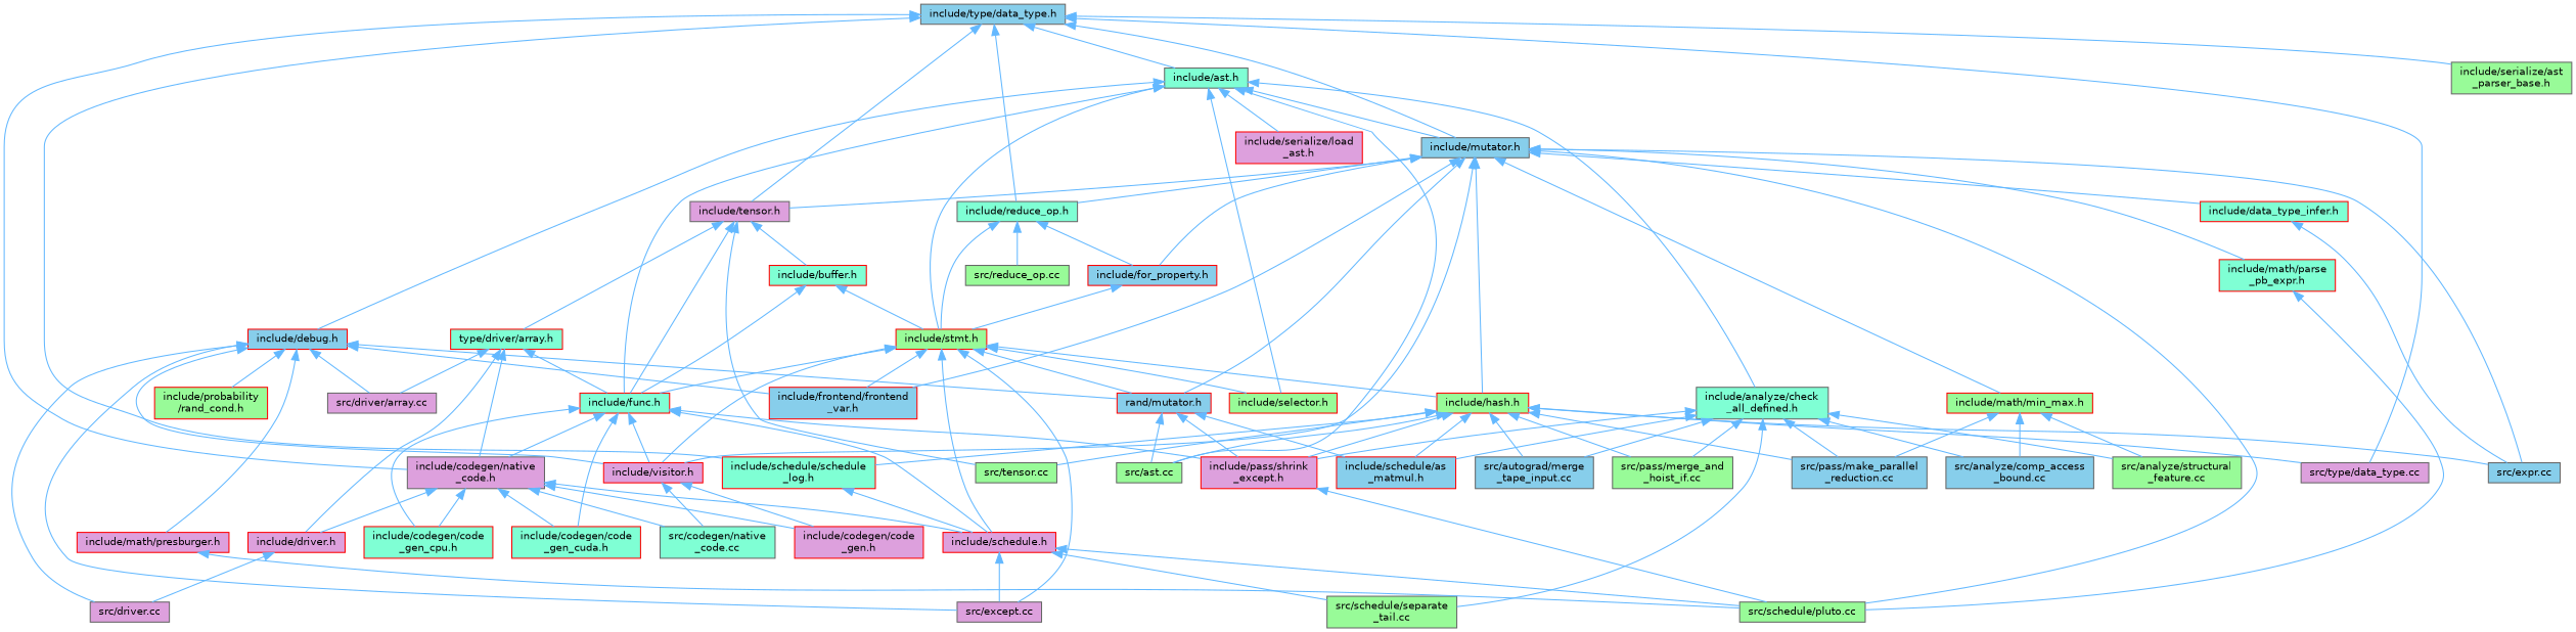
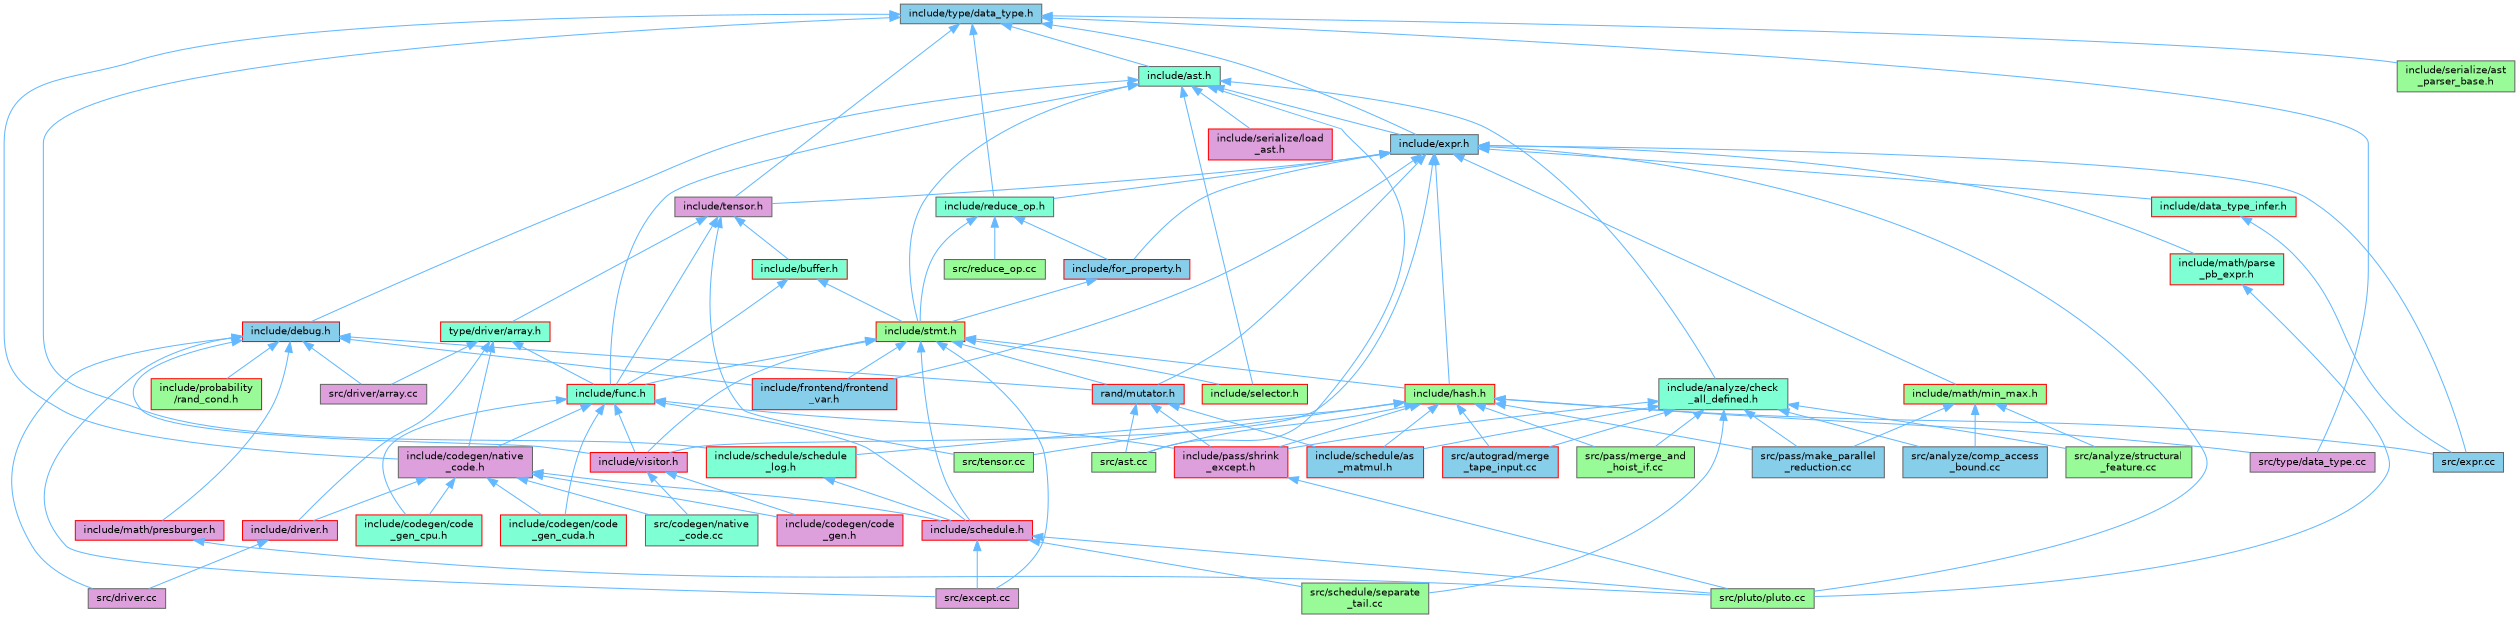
  digraph {
    node [color=red fillcolor=plum fontname=Helvetica fontsize=10 shape=box style=filled]
    edge [color=steelblue1 dir=back fontname=Helvetica fontsize=10 labelfontname=Helvetica labelfontsize=10 style=solid]
    n1 [color=gray40 fillcolor=skyblue fontcolor=black height=0.2 label="include/type/data_type.h" width=0.4]
    n2 [color=grey40 fillcolor=aquamarine height=0.2 label="include/ast.h" width=0.4]
-   n3 [color=grey40 fillcolor=skyblue height=0.2 label="include/mutator.h" width=0.4]
+   n3 [color=grey40 fillcolor=skyblue height=0.2 label="include/expr.h" width=0.4]
    n4 [color=grey40 height=0.2 label="include/codegen/native\l_code.h" width=0.4]
    n5 [color=grey40 height=0.2 label="src/type/data_type.cc" width=0.4]
    n6 [color=grey40 fillcolor=aquamarine height=0.2 label="include/reduce_op.h" width=0.4]
    n7 [color=grey40 height=0.2 label="include/tensor.h" width=0.4]
    n8 [color=grey40 fillcolor=palegreen height=0.2 label="include/serialize/ast\l_parser_base.h" width=0.4]
    n9 [fillcolor=aquamarine height=0.2 label="include/schedule/schedule\l_log.h" width=0.4]
    n10 [color=grey40 fillcolor=aquamarine height=0.2 label="include/analyze/check\l_all_defined.h" width=0.4]
    n11 [fillcolor=skyblue height=0.2 label="include/debug.h" width=0.4]
    n12 [color=grey40 fillcolor=palegreen height=0.2 label="src/ast.cc" width=0.4]
    n13 [fillcolor=palegreen height=0.2 label="include/stmt.h" width=0.4]
    n14 [fillcolor=aquamarine height=0.2 label="include/func.h" width=0.4]
    n15 [fillcolor=palegreen height=0.2 label="include/selector.h" width=0.4]
    n16 [height=0.2 label="include/serialize/load\l_ast.h" width=0.4]
-   n17 [color=grey40 fillcolor=palegreen height=0.2 label="src/schedule/pluto.cc" width=0.4]
+   n17 [color=grey40 fillcolor=palegreen height=0.2 label="src/pluto/pluto.cc" width=0.4]
    n18 [fillcolor=skyblue height=0.2 label="include/frontend/frontend\l_var.h" width=0.4]
    n19 [fillcolor=skyblue height=0.2 label="rand/mutator.h" width=0.4]
    n20 [height=0.2 label="include/visitor.h" width=0.4]
    n21 [fillcolor=aquamarine height=0.2 label="include/data_type_infer.h" width=0.4]
    n22 [color=grey40 fillcolor=skyblue height=0.2 label="src/expr.cc" width=0.4]
    n23 [fillcolor=skyblue height=0.2 label="include/for_property.h" width=0.4]
    n24 [fillcolor=palegreen height=0.2 label="include/hash.h" width=0.4]
    n25 [fillcolor=palegreen height=0.2 label="include/math/min_max.h" width=0.4]
    n26 [fillcolor=aquamarine height=0.2 label="include/math/parse\l_pb_expr.h" width=0.4]
    n27 [height=0.2 label="include/codegen/code\l_gen.h" width=0.4]
    n28 [color=grey40 fillcolor=aquamarine height=0.2 label="src/codegen/native\l_code.cc" width=0.4]
    n29 [height=0.2 label="include/schedule.h" width=0.4]
    n30 [fillcolor=aquamarine height=0.2 label="include/codegen/code\l_gen_cpu.h" width=0.4]
    n31 [fillcolor=aquamarine height=0.2 label="include/codegen/code\l_gen_cuda.h" width=0.4]
    n32 [height=0.2 label="include/driver.h" width=0.4]
    n33 [color=grey40 fillcolor=palegreen height=0.2 label="src/reduce_op.cc" width=0.4]
    n34 [color=grey40 fillcolor=palegreen height=0.2 label="src/tensor.cc" width=0.4]
    n35 [fillcolor=aquamarine height=0.2 label="include/buffer.h" width=0.4]
    n36 [fillcolor=aquamarine height=0.2 label="type/driver/array.h" width=0.4]
    n37 [height=0.2 label="include/pass/shrink\l_except.h" width=0.4]
    n38 [fillcolor=skyblue height=0.2 label="include/schedule/as\l_matmul.h" width=0.4]
    n39 [color=grey40 fillcolor=skyblue height=0.2 label="src/analyze/comp_access\l_bound.cc" width=0.4]
    n40 [color=grey40 fillcolor=palegreen height=0.2 label="src/analyze/structural\l_feature.cc" width=0.4]
-   n41 [color=grey40 fillcolor=skyblue height=0.2 label="src/autograd/merge\l_tape_input.cc" width=0.4]
+   n41 [fillcolor=skyblue height=0.2 label="src/autograd/merge\l_tape_input.cc" width=0.4]
    n42 [color=grey40 fillcolor=skyblue height=0.2 label="src/pass/make_parallel\l_reduction.cc" width=0.4]
    n43 [color=grey40 fillcolor=palegreen height=0.2 label="src/pass/merge_and\l_hoist_if.cc" width=0.4]
    n44 [color=grey40 fillcolor=palegreen height=0.2 label="src/schedule/separate\l_tail.cc" width=0.4]
    n45 [height=0.2 label="include/math/presburger.h" width=0.4]
    n46 [fillcolor=palegreen height=0.2 label="include/probability\l/rand_cond.h" width=0.4]
    n47 [color=grey40 height=0.2 label="src/driver.cc" width=0.4]
    n48 [color=grey40 height=0.2 label="src/driver/array.cc" width=0.4]
    n49 [color=grey40 height=0.2 label="src/except.cc" width=0.4]
    n1 -> n2
    n1 -> n3
    n1 -> n4
    n1 -> n5
    n1 -> n6
    n1 -> n7
    n1 -> n8
    n1 -> n9
    n2 -> n3
    n2 -> n10
    n2 -> n11
    n2 -> n12
    n2 -> n13
    n2 -> n14
    n2 -> n15
    n2 -> n16
    n3 -> n6
    n3 -> n7
    n3 -> n17
    n3 -> n18
    n3 -> n19
    n3 -> n20
    n3 -> n21
    n3 -> n22
    n3 -> n23
    n3 -> n24
    n3 -> n25
    n3 -> n26
    n4 -> n27
    n4 -> n28
    n4 -> n29
    n4 -> n30
    n4 -> n31
    n4 -> n32
    n6 -> n13
    n6 -> n23
    n6 -> n33
    n7 -> n14
    n7 -> n34
    n7 -> n35
    n7 -> n36
    n9 -> n29
    n10 -> n37
    n10 -> n38
    n10 -> n39
    n10 -> n40
    n10 -> n41
    n10 -> n42
    n10 -> n43
    n10 -> n44
    n11 -> n18
    n11 -> n19
    n11 -> n20
    n11 -> n45
    n11 -> n46
    n11 -> n47
    n11 -> n48
    n11 -> n49
    n13 -> n14
    n13 -> n15
    n13 -> n18
    n13 -> n19
    n13 -> n20
    n13 -> n24
    n13 -> n29
    n13 -> n49
    n14 -> n4
    n14 -> n20
    n14 -> n29
    n14 -> n30
    n14 -> n31
    n14 -> n37
    n19 -> n12
    n19 -> n37
    n19 -> n38
    n20 -> n27
    n20 -> n28
    n21 -> n22
    n23 -> n13
    n24 -> n5
    n24 -> n9
    n24 -> n12
    n24 -> n22
    n24 -> n34
    n24 -> n37
    n24 -> n38
    n24 -> n41
    n24 -> n42
    n24 -> n43
    n25 -> n39
    n25 -> n40
    n25 -> n42
    n26 -> n17
    n29 -> n17
    n29 -> n44
    n29 -> n49
    n32 -> n47
    n35 -> n13
    n35 -> n14
    n36 -> n4
    n36 -> n14
    n36 -> n32
    n36 -> n48
    n37 -> n17
    n45 -> n17
  }
